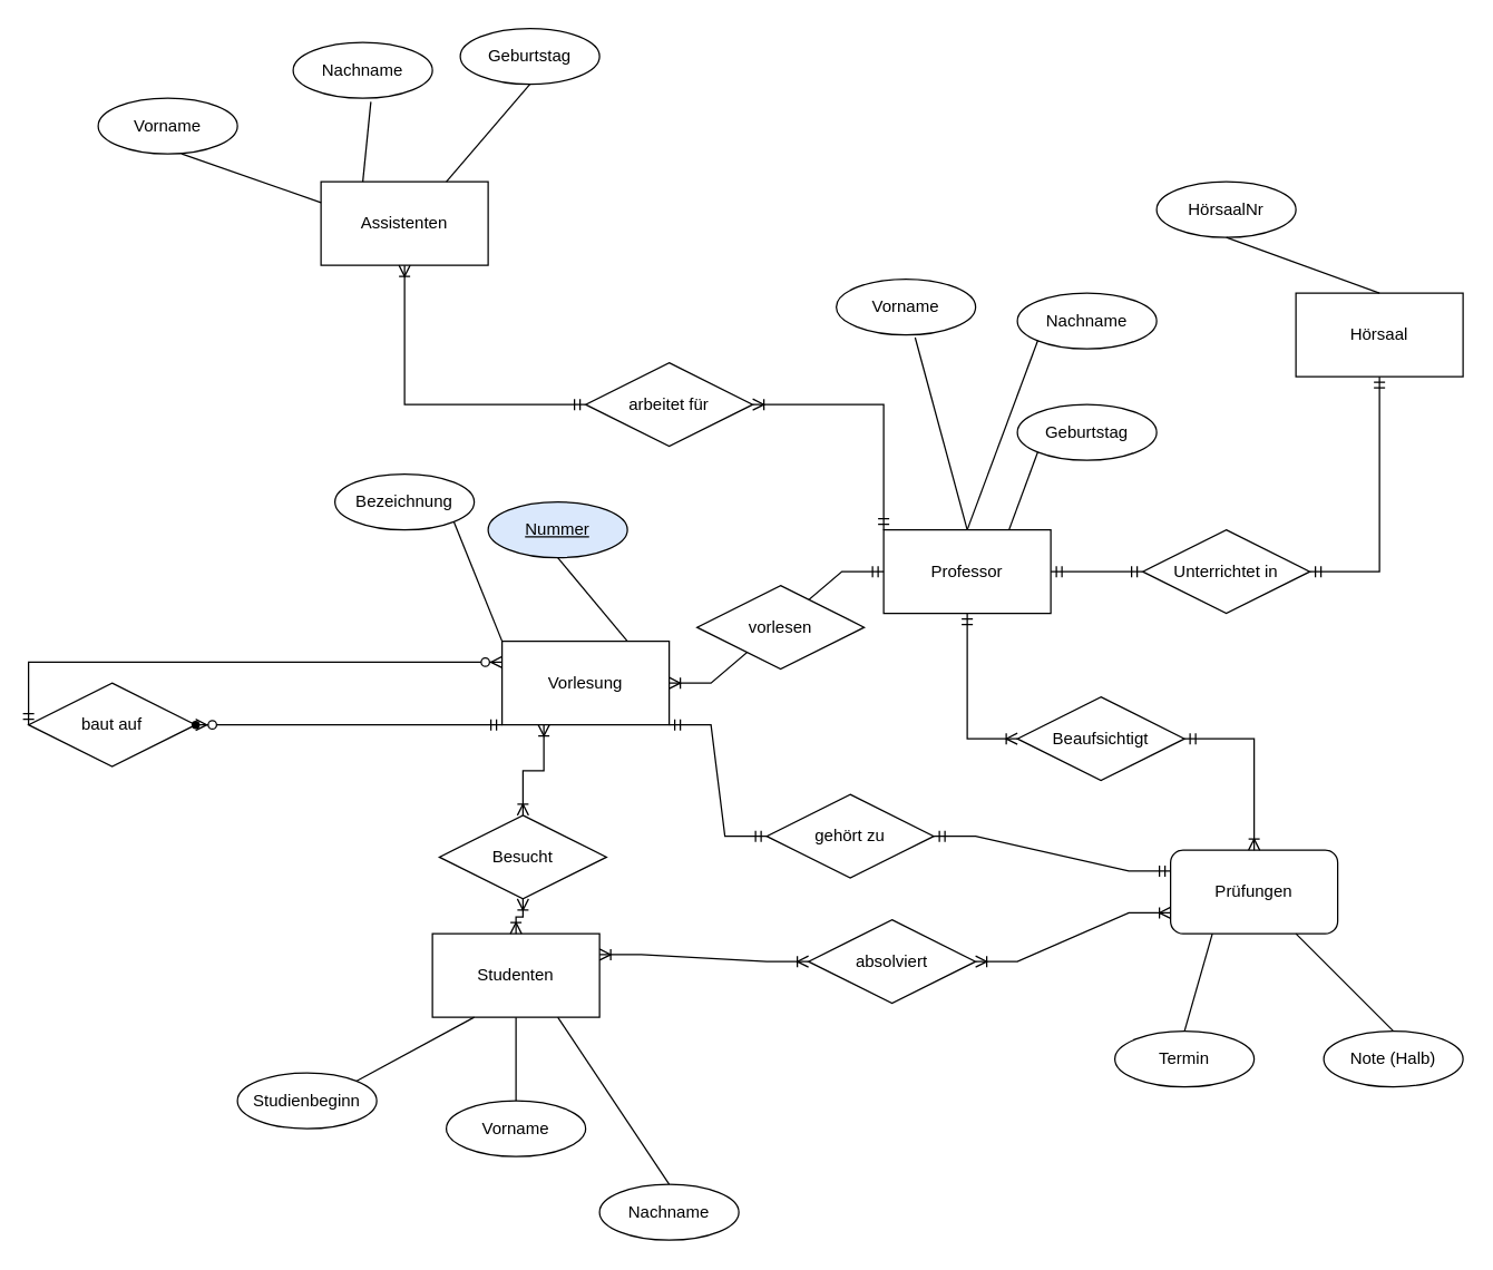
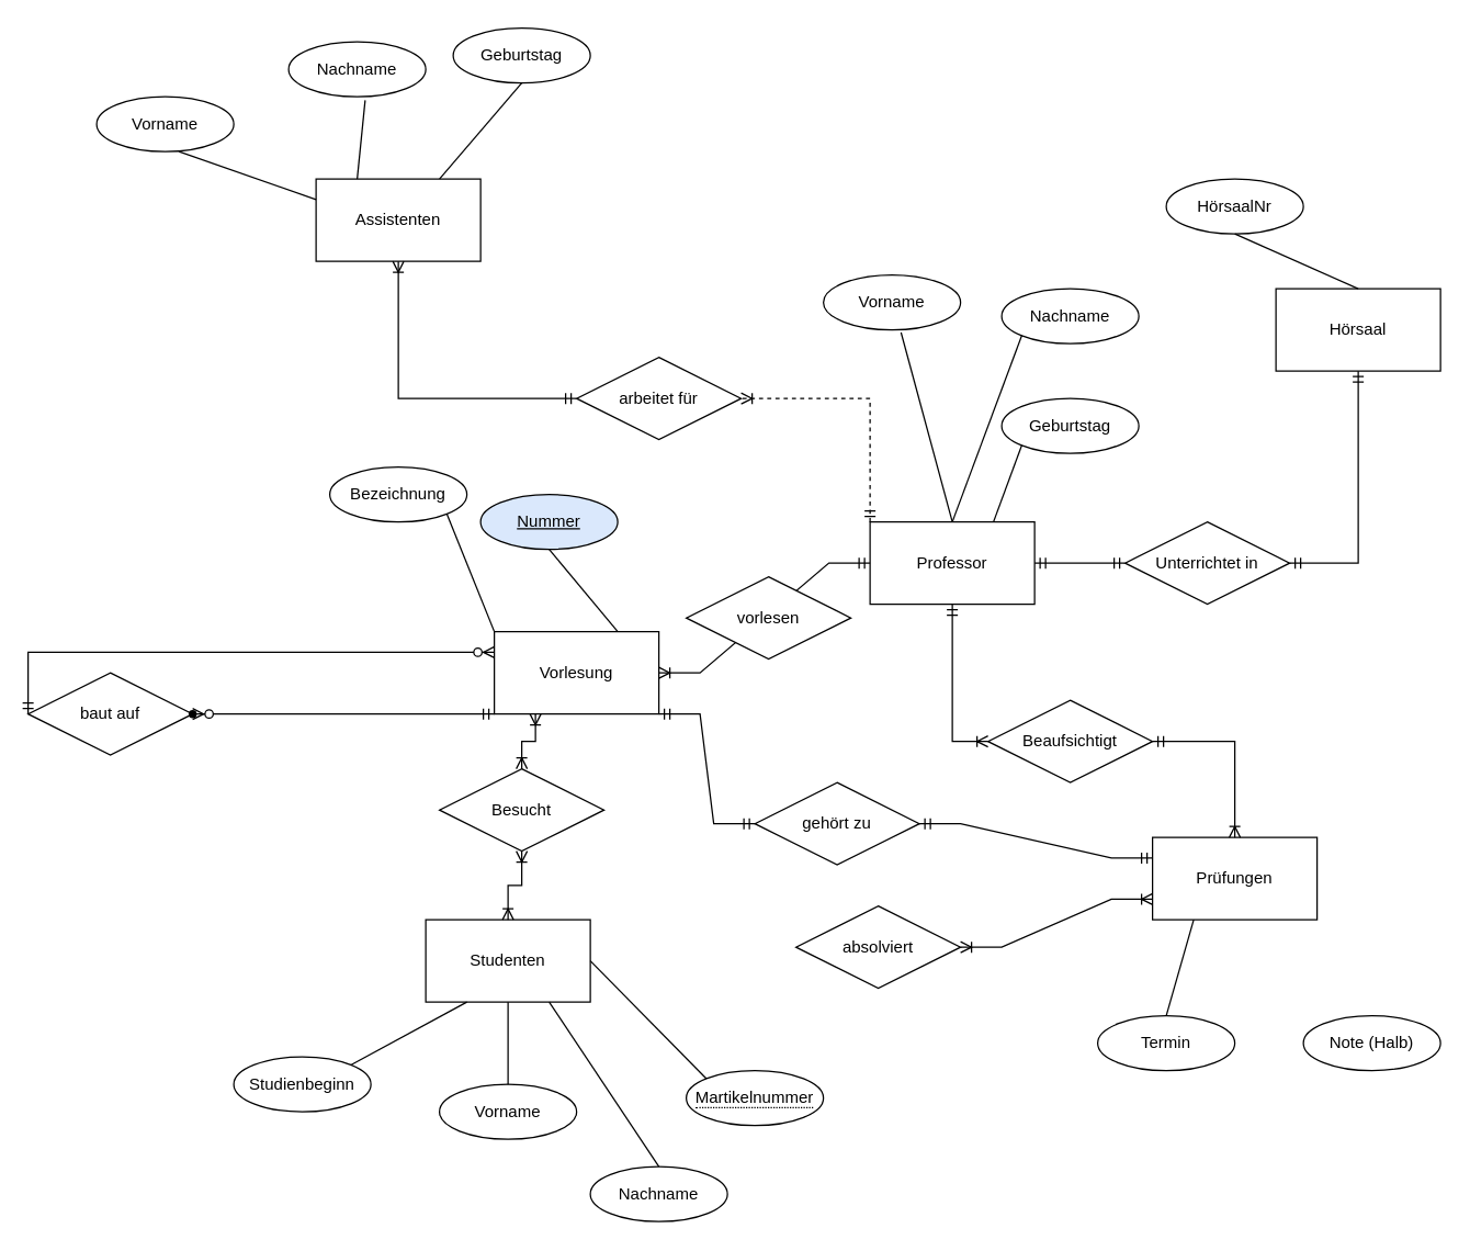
  <mxCell id="0" />
  <mxCell id="1" parent="0" />
  <mxCell id="2" value="Vorlesung" style="rounded=0;whiteSpace=wrap;html=1;" parent="1" vertex="1"><mxGeometry x="360" y="460" width="120" height="60" as="geometry" /></mxCell>
  <mxCell id="3" value="Professor" style="rounded=0;whiteSpace=wrap;html=1;" parent="1" vertex="1"><mxGeometry x="634" y="380" width="120" height="60" as="geometry" /></mxCell>
  <mxCell id="4" value="Studenten" style="rounded=0;whiteSpace=wrap;html=1;" parent="1" vertex="1"><mxGeometry x="310" y="670" width="120" height="60" as="geometry" /></mxCell>
  <mxCell id="5" value="Assistenten" style="rounded=0;whiteSpace=wrap;html=1;" parent="1" vertex="1"><mxGeometry x="230" y="130" width="120" height="60" as="geometry" /></mxCell>
- <mxCell id="6" value="Prüfungen" style="whiteSpace=wrap;html=1;rounded=1;" parent="1" vertex="1"><mxGeometry x="840" y="610" width="120" height="60" as="geometry" /></mxCell>
+ <mxCell id="6" value="Prüfungen" style="rounded=0;whiteSpace=wrap;html=1;" parent="1" vertex="1"><mxGeometry x="840" y="610" width="120" height="60" as="geometry" /></mxCell>
  <mxCell id="7" value="Bezeichnung" style="ellipse;whiteSpace=wrap;html=1;align=center;" parent="1" vertex="1"><mxGeometry x="240" y="340" width="100" height="40" as="geometry" /></mxCell>
  <mxCell id="8" value="Nummer" style="ellipse;whiteSpace=wrap;html=1;align=center;fontStyle=4;fillColor=#dae8fc;" parent="1" vertex="1"><mxGeometry x="350" y="360" width="100" height="40" as="geometry" /></mxCell>
  <mxCell id="9" value="" style="edgeStyle=entityRelationEdgeStyle;fontSize=12;html=1;endArrow=ERoneToMany;startArrow=ERmandOne;rounded=0;exitX=0;exitY=0.5;exitDx=0;exitDy=0;entryX=1;entryY=0.5;entryDx=0;entryDy=0;" parent="1" source="3" target="2" edge="1"><mxGeometry width="100" height="100" relative="1" as="geometry"><mxPoint x="440" y="590" as="sourcePoint" /><mxPoint x="600" y="490" as="targetPoint" /></mxGeometry></mxCell>
  <mxCell id="10" value="" style="endArrow=none;html=1;rounded=0;entryX=0.5;entryY=1;entryDx=0;entryDy=0;exitX=0.75;exitY=0;exitDx=0;exitDy=0;" edge="1" parent="1" source="2" target="8"><mxGeometry width="50" height="50" relative="1" as="geometry"><mxPoint x="740" y="540" as="sourcePoint" /><mxPoint x="810" y="500" as="targetPoint" /></mxGeometry></mxCell>
  <mxCell id="11" value="" style="endArrow=none;html=1;rounded=0;entryX=1;entryY=1;entryDx=0;entryDy=0;exitX=0;exitY=0;exitDx=0;exitDy=0;" edge="1" parent="1" source="2" target="7"><mxGeometry width="50" height="50" relative="1" as="geometry"><mxPoint x="460" y="470" as="sourcePoint" /><mxPoint x="410" y="410" as="targetPoint" /></mxGeometry></mxCell>
  <mxCell id="12" value="" style="edgeStyle=elbowEdgeStyle;fontSize=12;html=1;endArrow=ERoneToMany;startArrow=ERoneToMany;rounded=0;entryX=0.25;entryY=1;entryDx=0;entryDy=0;exitX=0.5;exitY=0;exitDx=0;exitDy=0;elbow=vertical;" edge="1" parent="1" source="43" target="2"><mxGeometry width="100" height="100" relative="1" as="geometry"><mxPoint x="740" y="580" as="sourcePoint" /><mxPoint x="840" y="480" as="targetPoint" /></mxGeometry></mxCell>
- <mxCell id="13" value="HörsaalNr" style="ellipse;whiteSpace=wrap;html=1;align=center;" vertex="1" parent="1"><mxGeometry x="830" y="130" width="100" height="40" as="geometry" /></mxCell>
+ <mxCell id="13" value="HörsaalNr" style="ellipse;whiteSpace=wrap;html=1;align=center;" vertex="1" parent="1"><mxGeometry x="850" y="130" width="100" height="40" as="geometry" /></mxCell>
  <mxCell id="14" value="Hörsaal" style="rounded=0;whiteSpace=wrap;html=1;" vertex="1" parent="1"><mxGeometry x="930" y="210" width="120" height="60" as="geometry" /></mxCell>
  <mxCell id="15" value="" style="edgeStyle=elbowEdgeStyle;fontSize=12;html=1;endArrow=ERmandOne;startArrow=ERmandOne;rounded=0;entryX=0.5;entryY=1;entryDx=0;entryDy=0;exitX=1;exitY=0.5;exitDx=0;exitDy=0;" edge="1" parent="1" source="18" target="14"><mxGeometry width="100" height="100" relative="1" as="geometry"><mxPoint x="740" y="580" as="sourcePoint" /><mxPoint x="840" y="480" as="targetPoint" /><Array as="points"><mxPoint x="990" y="340" /></Array></mxGeometry></mxCell>
  <mxCell id="16" value="" style="endArrow=none;html=1;rounded=0;entryX=0.5;entryY=1;entryDx=0;entryDy=0;exitX=0.5;exitY=0;exitDx=0;exitDy=0;" edge="1" parent="1" source="14" target="13"><mxGeometry width="50" height="50" relative="1" as="geometry"><mxPoint x="460" y="470" as="sourcePoint" /><mxPoint x="410" y="410" as="targetPoint" /></mxGeometry></mxCell>
  <mxCell id="17" value="" style="edgeStyle=entityRelationEdgeStyle;fontSize=12;html=1;endArrow=ERmandOne;startArrow=ERmandOne;rounded=0;entryX=0;entryY=0.5;entryDx=0;entryDy=0;exitX=1;exitY=0.5;exitDx=0;exitDy=0;" edge="1" parent="1" source="3" target="18"><mxGeometry width="100" height="100" relative="1" as="geometry"><mxPoint x="754" y="410" as="sourcePoint" /><mxPoint x="930" y="240" as="targetPoint" /></mxGeometry></mxCell>
  <mxCell id="18" value="Unterrichtet in" style="shape=rhombus;perimeter=rhombusPerimeter;whiteSpace=wrap;html=1;align=center;" vertex="1" parent="1"><mxGeometry x="820" y="380" width="120" height="60" as="geometry" /></mxCell>
  <mxCell id="19" value="" style="edgeStyle=elbowEdgeStyle;fontSize=12;html=1;endArrow=ERzeroToMany;startArrow=ERmandOne;rounded=0;exitX=0;exitY=0.5;exitDx=0;exitDy=0;entryX=0;entryY=0.25;entryDx=0;entryDy=0;elbow=vertical;" edge="1" parent="1" source="46" target="2"><mxGeometry width="100" height="100" relative="1" as="geometry"><mxPoint x="40" y="560" as="sourcePoint" /><mxPoint x="-120" y="640" as="targetPoint" /><Array as="points"><mxPoint x="100" y="475" /></Array></mxGeometry></mxCell>
  <mxCell id="20" value="Vorname" style="ellipse;whiteSpace=wrap;html=1;align=center;" vertex="1" parent="1"><mxGeometry x="320" y="790" width="100" height="40" as="geometry" /></mxCell>
+ <mxCell id="21" value="&lt;span style=&quot;border-bottom: 1px dotted&quot;&gt;Martikelnummer&lt;/span&gt;" style="ellipse;whiteSpace=wrap;html=1;align=center;" vertex="1" parent="1"><mxGeometry x="500" y="780" width="100" height="40" as="geometry" /></mxCell>
  <mxCell id="22" value="Nachname" style="ellipse;whiteSpace=wrap;html=1;align=center;" vertex="1" parent="1"><mxGeometry x="430" y="850" width="100" height="40" as="geometry" /></mxCell>
  <mxCell id="23" value="Studienbeginn" style="ellipse;whiteSpace=wrap;html=1;align=center;" vertex="1" parent="1"><mxGeometry x="170" y="770" width="100" height="40" as="geometry" /></mxCell>
+ <mxCell id="24" value="" style="endArrow=none;html=1;rounded=0;entryX=0;entryY=0;entryDx=0;entryDy=0;exitX=1;exitY=0.5;exitDx=0;exitDy=0;" edge="1" parent="1" source="4" target="21"><mxGeometry relative="1" as="geometry"><mxPoint x="710" y="530" as="sourcePoint" /><mxPoint x="870" y="530" as="targetPoint" /></mxGeometry></mxCell>
  <mxCell id="25" value="" style="endArrow=none;html=1;rounded=0;entryX=0.5;entryY=0;entryDx=0;entryDy=0;exitX=0.75;exitY=1;exitDx=0;exitDy=0;" edge="1" parent="1" source="4" target="22"><mxGeometry relative="1" as="geometry"><mxPoint x="764" y="600" as="sourcePoint" /><mxPoint x="835" y="666" as="targetPoint" /></mxGeometry></mxCell>
  <mxCell id="26" value="" style="endArrow=none;html=1;rounded=0;entryX=0.5;entryY=1;entryDx=0;entryDy=0;exitX=0.5;exitY=0;exitDx=0;exitDy=0;" edge="1" parent="1" source="20" target="4"><mxGeometry relative="1" as="geometry"><mxPoint x="734" y="630" as="sourcePoint" /><mxPoint x="764" y="700" as="targetPoint" /></mxGeometry></mxCell>
  <mxCell id="27" value="" style="endArrow=none;html=1;rounded=0;entryX=0.25;entryY=1;entryDx=0;entryDy=0;exitX=1;exitY=0;exitDx=0;exitDy=0;" edge="1" parent="1" source="23" target="4"><mxGeometry relative="1" as="geometry"><mxPoint x="640" y="700" as="sourcePoint" /><mxPoint x="704" y="630" as="targetPoint" /></mxGeometry></mxCell>
  <mxCell id="28" value="" style="fontSize=12;html=1;endArrow=ERoneToMany;startArrow=ERmandOne;rounded=0;entryX=0.5;entryY=1;entryDx=0;entryDy=0;exitX=0;exitY=0.5;exitDx=0;exitDy=0;edgeStyle=elbowEdgeStyle;elbow=vertical;" edge="1" parent="1" source="30" target="5"><mxGeometry width="100" height="100" relative="1" as="geometry"><mxPoint x="710" y="300" as="sourcePoint" /><mxPoint x="840" y="480" as="targetPoint" /><Array as="points"><mxPoint x="340" y="290" /></Array></mxGeometry></mxCell>
- <mxCell id="29" value="" style="fontSize=12;html=1;endArrow=ERoneToMany;startArrow=ERmandOne;rounded=0;entryX=1;entryY=0.5;entryDx=0;entryDy=0;exitX=0;exitY=0;exitDx=0;exitDy=0;edgeStyle=elbowEdgeStyle;elbow=vertical;" edge="1" parent="1" source="3" target="30"><mxGeometry width="100" height="100" relative="1" as="geometry"><mxPoint x="664" y="380" as="sourcePoint" /><mxPoint x="530" y="160" as="targetPoint" /><Array as="points"><mxPoint x="620" y="290" /></Array></mxGeometry></mxCell>
+ <mxCell id="29" value="" style="fontSize=12;html=1;endArrow=ERoneToMany;startArrow=ERmandOne;rounded=0;entryX=1;entryY=0.5;entryDx=0;entryDy=0;exitX=0;exitY=0;exitDx=0;exitDy=0;edgeStyle=elbowEdgeStyle;elbow=vertical;dashed=1;" edge="1" parent="1" source="3" target="30"><mxGeometry width="100" height="100" relative="1" as="geometry"><mxPoint x="664" y="380" as="sourcePoint" /><mxPoint x="530" y="160" as="targetPoint" /><Array as="points"><mxPoint x="620" y="290" /></Array></mxGeometry></mxCell>
  <mxCell id="30" value="arbeitet für" style="shape=rhombus;perimeter=rhombusPerimeter;whiteSpace=wrap;html=1;align=center;" vertex="1" parent="1"><mxGeometry x="420" y="260" width="120" height="60" as="geometry" /></mxCell>
  <mxCell id="31" value="Geburtstag" style="ellipse;whiteSpace=wrap;html=1;align=center;" vertex="1" parent="1"><mxGeometry x="730" width="100" height="40" as="geometry" y="290" /></mxCell>
  <mxCell id="32" value="Geburtstag" style="ellipse;whiteSpace=wrap;html=1;align=center;" vertex="1" parent="1"><mxGeometry x="330" y="20" width="100" height="40" as="geometry" /></mxCell>
  <mxCell id="33" value="" style="endArrow=none;html=1;rounded=0;entryX=0;entryY=1;entryDx=0;entryDy=0;exitX=0.75;exitY=0;exitDx=0;exitDy=0;" edge="1" parent="1" source="3" target="31"><mxGeometry width="50" height="50" relative="1" as="geometry"><mxPoint x="760" y="440" as="sourcePoint" /><mxPoint x="810" y="390" as="targetPoint" /></mxGeometry></mxCell>
  <mxCell id="34" value="" style="endArrow=none;html=1;rounded=0;entryX=0.5;entryY=1;entryDx=0;entryDy=0;exitX=0.75;exitY=0;exitDx=0;exitDy=0;" edge="1" parent="1" source="5" target="32"><mxGeometry width="50" height="50" relative="1" as="geometry"><mxPoint x="734" y="390" as="sourcePoint" /><mxPoint x="755" y="334" as="targetPoint" /></mxGeometry></mxCell>
  <mxCell id="35" value="Termin" style="ellipse;whiteSpace=wrap;html=1;align=center;" vertex="1" parent="1"><mxGeometry x="800" y="740" width="100" height="40" as="geometry" /></mxCell>
  <mxCell id="36" value="" style="endArrow=none;html=1;rounded=0;exitX=0.5;exitY=0;exitDx=0;exitDy=0;entryX=0.25;entryY=1;entryDx=0;entryDy=0;" edge="1" parent="1" source="35" target="6"><mxGeometry relative="1" as="geometry"><mxPoint x="710" y="640" as="sourcePoint" /><mxPoint x="870" y="640" as="targetPoint" /></mxGeometry></mxCell>
  <mxCell id="37" value="" style="edgeStyle=elbowEdgeStyle;fontSize=12;html=1;endArrow=ERoneToMany;startArrow=ERmandOne;rounded=0;exitX=1;exitY=0.5;exitDx=0;exitDy=0;entryX=0.5;entryY=0;entryDx=0;entryDy=0;" edge="1" parent="1" source="39" target="6"><mxGeometry width="100" height="100" relative="1" as="geometry"><mxPoint x="740" y="690" as="sourcePoint" /><mxPoint x="840" y="590" as="targetPoint" /><Array as="points"><mxPoint x="900" y="570" /></Array></mxGeometry></mxCell>
  <mxCell id="38" value="" style="edgeStyle=elbowEdgeStyle;fontSize=12;html=1;endArrow=ERoneToMany;startArrow=ERmandOne;rounded=0;exitX=0.5;exitY=1;exitDx=0;exitDy=0;entryX=0;entryY=0.5;entryDx=0;entryDy=0;" edge="1" parent="1" source="3" target="39"><mxGeometry width="100" height="100" relative="1" as="geometry"><mxPoint x="694" y="440" as="sourcePoint" /><mxPoint x="870" y="610" as="targetPoint" /><Array as="points"><mxPoint x="694" y="490" /></Array></mxGeometry></mxCell>
- <mxCell id="39" value="Beaufsichtigt" style="shape=rhombus;perimeter=rhombusPerimeter;whiteSpace=wrap;html=1;align=center;" vertex="1" parent="1"><mxGeometry x="730" y="500" width="120" height="60" as="geometry" /></mxCell>
+ <mxCell id="39" value="Beaufsichtigt" style="shape=rhombus;perimeter=rhombusPerimeter;whiteSpace=wrap;html=1;align=center;" vertex="1" parent="1"><mxGeometry x="720" y="510" width="120" height="60" as="geometry" /></mxCell>
  <mxCell id="40" value="Note (Halb)" style="ellipse;whiteSpace=wrap;html=1;align=center;" vertex="1" parent="1"><mxGeometry x="950" y="740" width="100" height="40" as="geometry" /></mxCell>
- <mxCell id="41" value="" style="endArrow=none;html=1;rounded=0;exitX=0.5;exitY=0;exitDx=0;exitDy=0;entryX=0.75;entryY=1;entryDx=0;entryDy=0;" edge="1" parent="1" source="40" target="6"><mxGeometry relative="1" as="geometry"><mxPoint x="860" y="750" as="sourcePoint" /><mxPoint x="880" y="680" as="targetPoint" /></mxGeometry></mxCell>
  <mxCell id="42" value="" style="edgeStyle=elbowEdgeStyle;fontSize=12;html=1;endArrow=ERoneToMany;startArrow=ERoneToMany;rounded=0;entryX=0.5;entryY=1;entryDx=0;entryDy=0;exitX=0.5;exitY=0;exitDx=0;exitDy=0;elbow=vertical;" edge="1" parent="1" source="4" target="43"><mxGeometry width="100" height="100" relative="1" as="geometry"><mxPoint x="370" y="650" as="sourcePoint" /><mxPoint x="390" y="520" as="targetPoint" /></mxGeometry></mxCell>
- <mxCell id="43" value="Besucht" style="shape=rhombus;perimeter=rhombusPerimeter;whiteSpace=wrap;html=1;align=center;" vertex="1" parent="1"><mxGeometry x="315" y="585" width="120" height="60" as="geometry" /></mxCell>
+ <mxCell id="43" value="Besucht" style="shape=rhombus;perimeter=rhombusPerimeter;whiteSpace=wrap;html=1;align=center;" vertex="1" parent="1"><mxGeometry x="320" y="560" width="120" height="60" as="geometry" /></mxCell>
  <mxCell id="44" value="vorlesen" style="shape=rhombus;perimeter=rhombusPerimeter;whiteSpace=wrap;html=1;align=center;" vertex="1" parent="1"><mxGeometry x="500" y="420" width="120" height="60" as="geometry" /></mxCell>
  <mxCell id="45" value="" style="edgeStyle=elbowEdgeStyle;fontSize=12;html=1;endArrow=ERzeroToMany;startArrow=ERmandOne;rounded=0;exitDx=0;exitDy=0;entryX=1;entryY=0.5;entryDx=0;entryDy=0;elbow=vertical;" edge="1" parent="1" source="48" target="46"><mxGeometry width="100" height="100" relative="1" as="geometry"><mxPoint x="360" y="520" as="sourcePoint" /><mxPoint x="360" y="475" as="targetPoint" /><Array as="points"><mxPoint x="140" y="520" /></Array></mxGeometry></mxCell>
  <mxCell id="46" value="baut auf" style="shape=rhombus;perimeter=rhombusPerimeter;whiteSpace=wrap;html=1;align=center;" vertex="1" parent="1"><mxGeometry x="20" y="490" width="120" height="60" as="geometry" /></mxCell>
  <mxCell id="47" value="" style="edgeStyle=elbowEdgeStyle;fontSize=12;html=1;endArrow=ERzeroToMany;startArrow=ERmandOne;rounded=0;exitX=0;exitY=1;exitDx=0;exitDy=0;entryDx=0;entryDy=0;elbow=vertical;" edge="1" parent="1" source="2" target="48"><mxGeometry width="100" height="100" relative="1" as="geometry"><mxPoint x="360" y="520" as="sourcePoint" /><mxPoint x="140" y="520" as="targetPoint" /><Array as="points" /></mxGeometry></mxCell>
  <mxCell id="48" value="" style="shape=waypoint;sketch=0;size=6;pointerEvents=1;points=[];fillColor=none;resizable=0;rotatable=0;perimeter=centerPerimeter;snapToPoint=1;" vertex="1" parent="1"><mxGeometry x="130" y="510" width="20" height="20" as="geometry" /></mxCell>
  <mxCell id="49" value="" style="edgeStyle=entityRelationEdgeStyle;fontSize=12;html=1;endArrow=ERoneToMany;startArrow=ERoneToMany;rounded=0;exitX=1;exitY=0.5;exitDx=0;exitDy=0;entryX=0;entryY=0.75;entryDx=0;entryDy=0;" edge="1" parent="1" source="51" target="6"><mxGeometry width="100" height="100" relative="1" as="geometry"><mxPoint x="520" y="690" as="sourcePoint" /><mxPoint x="620" y="590" as="targetPoint" /></mxGeometry></mxCell>
- <mxCell id="50" value="" style="edgeStyle=entityRelationEdgeStyle;fontSize=12;html=1;endArrow=ERoneToMany;startArrow=ERoneToMany;rounded=0;exitX=1;exitY=0.25;exitDx=0;exitDy=0;entryX=0;entryY=0.5;entryDx=0;entryDy=0;" edge="1" parent="1" source="4" target="51"><mxGeometry width="100" height="100" relative="1" as="geometry"><mxPoint x="430" y="685" as="sourcePoint" /><mxPoint x="840" y="655" as="targetPoint" /></mxGeometry></mxCell>
  <mxCell id="51" value="absolviert" style="shape=rhombus;perimeter=rhombusPerimeter;whiteSpace=wrap;html=1;align=center;" vertex="1" parent="1"><mxGeometry x="580" y="660" width="120" height="60" as="geometry" /></mxCell>
  <mxCell id="52" value="" style="edgeStyle=entityRelationEdgeStyle;fontSize=12;html=1;endArrow=ERmandOne;startArrow=ERmandOne;rounded=0;exitX=1;exitY=0.5;exitDx=0;exitDy=0;entryX=0;entryY=0.25;entryDx=0;entryDy=0;" edge="1" parent="1" source="54" target="6"><mxGeometry width="100" height="100" relative="1" as="geometry"><mxPoint x="520" y="690" as="sourcePoint" /><mxPoint x="620" y="590" as="targetPoint" /></mxGeometry></mxCell>
  <mxCell id="53" value="" style="edgeStyle=entityRelationEdgeStyle;fontSize=12;html=1;endArrow=ERmandOne;startArrow=ERmandOne;rounded=0;exitX=1;exitY=1;exitDx=0;exitDy=0;entryX=0;entryY=0.5;entryDx=0;entryDy=0;" edge="1" parent="1" source="2" target="54"><mxGeometry width="100" height="100" relative="1" as="geometry"><mxPoint x="480" y="520" as="sourcePoint" /><mxPoint x="840" y="625" as="targetPoint" /></mxGeometry></mxCell>
  <mxCell id="54" value="gehört zu" style="shape=rhombus;perimeter=rhombusPerimeter;whiteSpace=wrap;html=1;align=center;" vertex="1" parent="1"><mxGeometry x="550" y="570" width="120" height="60" as="geometry" /></mxCell>
  <mxCell id="55" value="Vorname" style="ellipse;whiteSpace=wrap;html=1;align=center;" vertex="1" parent="1"><mxGeometry x="600" y="200" width="100" height="40" as="geometry" /></mxCell>
  <mxCell id="56" value="Nachname" style="ellipse;whiteSpace=wrap;html=1;align=center;" vertex="1" parent="1"><mxGeometry x="730" y="210" width="100" height="40" as="geometry" /></mxCell>
  <mxCell id="57" value="" style="endArrow=none;html=1;rounded=0;entryX=0.566;entryY=1.048;entryDx=0;entryDy=0;entryPerimeter=0;exitX=0.5;exitY=0;exitDx=0;exitDy=0;" edge="1" parent="1" source="3" target="55"><mxGeometry relative="1" as="geometry"><mxPoint x="490" y="420" as="sourcePoint" /><mxPoint x="650" y="420" as="targetPoint" /></mxGeometry></mxCell>
  <mxCell id="58" value="" style="endArrow=none;html=1;rounded=0;entryX=0;entryY=1;entryDx=0;entryDy=0;exitX=0.5;exitY=0;exitDx=0;exitDy=0;" edge="1" parent="1" source="3" target="56"><mxGeometry relative="1" as="geometry"><mxPoint x="704" y="390" as="sourcePoint" /><mxPoint x="667" y="252" as="targetPoint" /></mxGeometry></mxCell>
  <mxCell id="59" value="Vorname" style="ellipse;whiteSpace=wrap;html=1;align=center;" vertex="1" parent="1"><mxGeometry x="70" y="70" width="100" height="40" as="geometry" /></mxCell>
  <mxCell id="60" value="Nachname" style="ellipse;whiteSpace=wrap;html=1;align=center;" vertex="1" parent="1"><mxGeometry x="210" y="30" width="100" height="40" as="geometry" /></mxCell>
  <mxCell id="61" value="" style="endArrow=none;html=1;rounded=0;entryX=0;entryY=0.25;entryDx=0;entryDy=0;" edge="1" parent="1" target="5"><mxGeometry relative="1" as="geometry"><mxPoint x="130" y="110" as="sourcePoint" /><mxPoint x="290" y="110" as="targetPoint" /></mxGeometry></mxCell>
  <mxCell id="62" value="" style="endArrow=none;html=1;rounded=0;entryX=0.25;entryY=0;entryDx=0;entryDy=0;exitX=0.558;exitY=1.064;exitDx=0;exitDy=0;exitPerimeter=0;" edge="1" parent="1" source="60" target="5"><mxGeometry relative="1" as="geometry"><mxPoint x="140" y="120" as="sourcePoint" /><mxPoint x="240" y="155" as="targetPoint" /></mxGeometry></mxCell>
